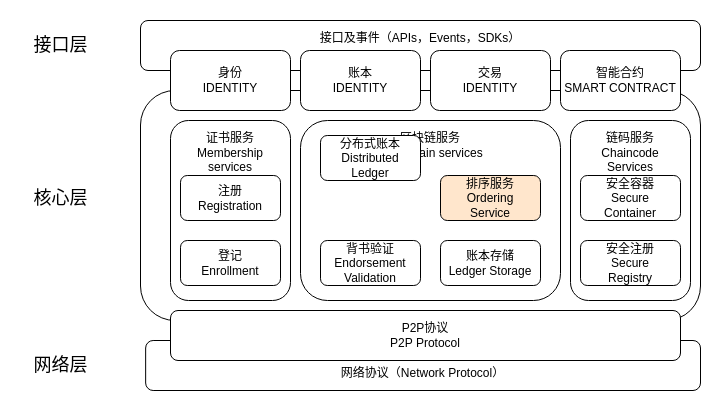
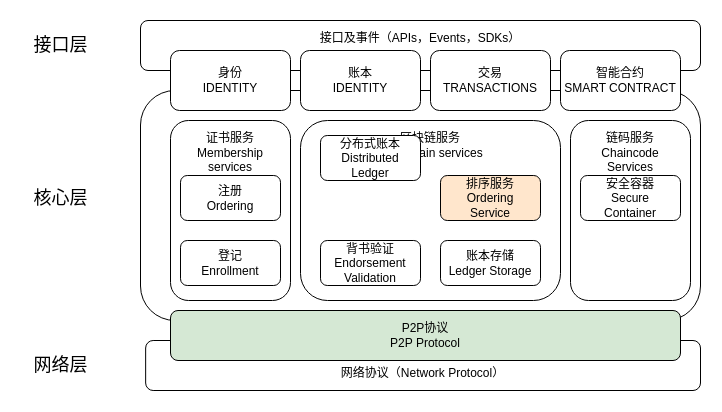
  <mxCell id="0" />
  <mxCell id="1" parent="0" />
  <mxCell id="2" value="接口及事件（APIs，Events，SDKs）&lt;div&gt;&lt;br&gt;&lt;/div&gt;" style="rounded=1;whiteSpace=wrap;html=1;" vertex="1" parent="1"><mxGeometry x="140" y="20" width="560" height="50" as="geometry" /></mxCell>
  <mxCell id="3" value="" style="rounded=1;whiteSpace=wrap;html=1;" vertex="1" parent="1"><mxGeometry x="140" y="90" width="560" height="230" as="geometry" /></mxCell>
  <mxCell id="4" value="&lt;div&gt;&lt;br&gt;&lt;/div&gt;&lt;div&gt;网络协议（Network Protocol）&lt;/div&gt;" style="rounded=1;whiteSpace=wrap;html=1;" vertex="1" parent="1"><mxGeometry x="145.15" y="340" width="554.85" height="50" as="geometry" /></mxCell>
- <mxCell id="5" value="P2P协议&lt;div&gt;P2P Protocol&lt;/div&gt;" style="rounded=1;whiteSpace=wrap;html=1;" vertex="1" parent="1"><mxGeometry x="170" y="310" width="510" height="50" as="geometry" /></mxCell>
- <mxCell id="6" value="&lt;font&gt;交易&lt;/font&gt;&lt;div&gt;&lt;font&gt;IDENTITY&lt;/font&gt;&lt;/div&gt;" style="rounded=1;whiteSpace=wrap;html=1;" vertex="1" parent="1"><mxGeometry x="430" y="50" width="120" height="60" as="geometry" /></mxCell>
+ <mxCell id="5" value="P2P协议&lt;div&gt;P2P Protocol&lt;/div&gt;" style="rounded=1;whiteSpace=wrap;html=1;fillColor=#d5e8d4;" vertex="1" parent="1"><mxGeometry x="170" y="310" width="510" height="50" as="geometry" /></mxCell>
+ <mxCell id="6" value="&lt;font&gt;交易&lt;/font&gt;&lt;div&gt;&lt;font&gt;TRANSACTIONS&lt;/font&gt;&lt;/div&gt;" style="rounded=1;whiteSpace=wrap;html=1;" vertex="1" parent="1"><mxGeometry x="430" y="50" width="120" height="60" as="geometry" /></mxCell>
  <mxCell id="7" value="账本&lt;div&gt;IDENTITY&lt;/div&gt;" style="rounded=1;whiteSpace=wrap;html=1;" vertex="1" parent="1"><mxGeometry x="300" y="50" width="120" height="60" as="geometry" /></mxCell>
  <mxCell id="8" value="&lt;font&gt;身份&lt;/font&gt;&lt;div&gt;&lt;font&gt;IDENTITY&lt;/font&gt;&lt;/div&gt;" style="rounded=1;whiteSpace=wrap;html=1;" vertex="1" parent="1"><mxGeometry x="170" y="50" width="120" height="60" as="geometry" /></mxCell>
  <mxCell id="9" value="&lt;font&gt;智能合约&lt;/font&gt;&lt;div&gt;&lt;font&gt;SMART CONTRACT&lt;/font&gt;&lt;/div&gt;" style="rounded=1;whiteSpace=wrap;html=1;" vertex="1" parent="1"><mxGeometry x="560" y="50" width="120" height="60" as="geometry" /></mxCell>
  <mxCell id="10" value="证书服务&lt;div&gt;Membership&lt;/div&gt;&lt;div&gt;services&lt;/div&gt;&lt;div&gt;&lt;br&gt;&lt;/div&gt;&lt;div&gt;&lt;br&gt;&lt;/div&gt;&lt;div&gt;&lt;br&gt;&lt;/div&gt;&lt;div&gt;&lt;br&gt;&lt;/div&gt;&lt;div&gt;&lt;br&gt;&lt;/div&gt;&lt;div&gt;&lt;br&gt;&lt;/div&gt;&lt;div&gt;&lt;br&gt;&lt;/div&gt;&lt;div&gt;&lt;br&gt;&lt;/div&gt;" style="rounded=1;whiteSpace=wrap;html=1;" vertex="1" parent="1"><mxGeometry x="170" y="120" width="120" height="180" as="geometry" /></mxCell>
  <mxCell id="11" value="区块链服务&lt;div&gt;Blockchain services&lt;/div&gt;&lt;div&gt;&lt;br&gt;&lt;/div&gt;&lt;div&gt;&lt;br&gt;&lt;/div&gt;&lt;div&gt;&lt;br&gt;&lt;/div&gt;&lt;div&gt;&lt;br&gt;&lt;/div&gt;&lt;div&gt;&lt;br&gt;&lt;/div&gt;&lt;div&gt;&lt;br&gt;&lt;/div&gt;&lt;div&gt;&lt;br&gt;&lt;/div&gt;&lt;div&gt;&lt;br&gt;&lt;/div&gt;&lt;div&gt;&lt;br&gt;&lt;/div&gt;" style="rounded=1;whiteSpace=wrap;html=1;" vertex="1" parent="1"><mxGeometry x="300" y="120" width="260" height="180" as="geometry" /></mxCell>
  <mxCell id="12" value="链码服务&lt;div&gt;Chaincode&lt;/div&gt;&lt;div&gt;Services&lt;/div&gt;&lt;div&gt;&lt;br&gt;&lt;/div&gt;&lt;div&gt;&lt;br&gt;&lt;/div&gt;&lt;div&gt;&lt;br&gt;&lt;/div&gt;&lt;div&gt;&lt;br&gt;&lt;/div&gt;&lt;div&gt;&lt;br&gt;&lt;/div&gt;&lt;div&gt;&lt;br&gt;&lt;/div&gt;&lt;div&gt;&lt;br&gt;&lt;/div&gt;&lt;div&gt;&lt;br&gt;&lt;/div&gt;" style="rounded=1;whiteSpace=wrap;html=1;" vertex="1" parent="1"><mxGeometry x="570" y="120" width="120" height="180" as="geometry" /></mxCell>
- <mxCell id="13" value="注册&lt;div&gt;Registration&lt;/div&gt;" style="rounded=1;whiteSpace=wrap;html=1;" vertex="1" parent="1"><mxGeometry x="180" y="175" width="100" height="45" as="geometry" /></mxCell>
+ <mxCell id="13" value="注册&lt;div&gt;Ordering&lt;/div&gt;" style="rounded=1;whiteSpace=wrap;html=1;" vertex="1" parent="1"><mxGeometry x="180" y="175" width="100" height="45" as="geometry" /></mxCell>
  <mxCell id="14" value="登记&lt;div&gt;Enrollment&lt;/div&gt;" style="rounded=1;whiteSpace=wrap;html=1;" vertex="1" parent="1"><mxGeometry x="180" y="240" width="100" height="45" as="geometry" /></mxCell>
  <mxCell id="15" value="分布式账本&lt;div&gt;Distributed&lt;/div&gt;&lt;div&gt;Ledger&lt;/div&gt;" style="rounded=1;whiteSpace=wrap;html=1;" vertex="1" parent="1"><mxGeometry x="320" y="135" width="100" height="45" as="geometry" /></mxCell>
  <mxCell id="16" value="背书验证&lt;div&gt;Endorsement&lt;/div&gt;&lt;div&gt;Validation&lt;/div&gt;" style="rounded=1;whiteSpace=wrap;html=1;" vertex="1" parent="1"><mxGeometry x="320" y="240" width="100" height="45" as="geometry" /></mxCell>
  <mxCell id="17" value="排序服务&lt;div&gt;Ordering&lt;/div&gt;&lt;div&gt;Service&lt;/div&gt;" style="rounded=1;whiteSpace=wrap;html=1;fillColor=#ffe6cc;" vertex="1" parent="1"><mxGeometry x="440" y="175" width="100" height="45" as="geometry" /></mxCell>
  <mxCell id="18" value="账本存储&lt;div&gt;Ledger Storage&lt;/div&gt;" style="rounded=1;whiteSpace=wrap;html=1;" vertex="1" parent="1"><mxGeometry x="440" y="240" width="100" height="45" as="geometry" /></mxCell>
  <mxCell id="19" value="安全容器&lt;div&gt;Secure&lt;/div&gt;&lt;div&gt;Container&lt;/div&gt;" style="rounded=1;whiteSpace=wrap;html=1;" vertex="1" parent="1"><mxGeometry x="580" y="175" width="100" height="45" as="geometry" /></mxCell>
- <mxCell id="20" value="安全注册&lt;div&gt;Secure&lt;/div&gt;&lt;div&gt;Registry&lt;/div&gt;" style="rounded=1;whiteSpace=wrap;html=1;" vertex="1" parent="1"><mxGeometry x="580" y="240" width="100" height="45" as="geometry" /></mxCell>
  <mxCell id="21" value="&lt;font style=&quot;font-size: 18px;&quot;&gt;接口层&lt;/font&gt;" style="text;html=1;align=center;verticalAlign=middle;resizable=0;points=[];autosize=1;strokeColor=none;fillColor=none;" vertex="1" parent="1"><mxGeometry x="20" y="25" width="80" height="40" as="geometry" /></mxCell>
  <mxCell id="22" value="&lt;font style=&quot;font-size: 18px;&quot;&gt;核心层&lt;/font&gt;" style="text;html=1;align=center;verticalAlign=middle;resizable=0;points=[];autosize=1;strokeColor=none;fillColor=none;" vertex="1" parent="1"><mxGeometry x="20" y="177.5" width="80" height="40" as="geometry" /></mxCell>
  <mxCell id="23" value="&lt;font style=&quot;font-size: 18px;&quot;&gt;网络层&lt;/font&gt;" style="text;html=1;align=center;verticalAlign=middle;resizable=0;points=[];autosize=1;strokeColor=none;fillColor=none;" vertex="1" parent="1"><mxGeometry x="20" y="345" width="80" height="40" as="geometry" /></mxCell>
